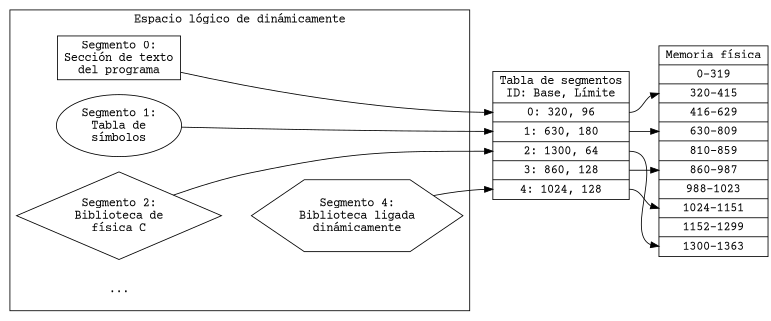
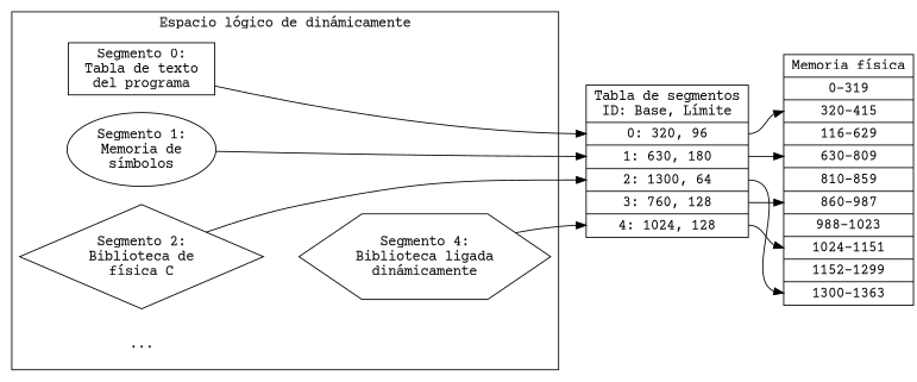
  digraph {
    fontname="Courier Prime"
    rankdir=LR
    node [fontname="Courier Prime" shape=record]
    edge [fontname="Courier Prime" headport=0]
-   n1 [label="Segmento 0:\nSección de texto\ndel programa" shape=box]
-   n2 [label="Segmento 1:\nTabla de\nsímbolos" shape=ellipse]
+   n1 [label="Segmento 0:\nTabla de texto\ndel programa" shape=box]
+   n2 [label="Segmento 1:\nMemoria de\nsímbolos" shape=ellipse]
    n3 [label="Segmento 2:\nBiblioteca de\nfísica C" shape=diamond]
    n4 [label="Segmento 4:\nBiblioteca ligada\ndinámicamente" shape=hexagon]
    n5 [label="..." shape=plaintext]
-   n6 [label="Tabla de segmentos\nID: Base, Límite|<0>0: 320, 96|<1>1: 630, 180|<2>2: 1300, 64|<3>3: 860, 128|<4>4: 1024, 128"]
-   n7 [label="Memoria física|0-319|<0>320-415|416-629|<1>630-809|810-859|<3>860-987|988-1023|<4>1024-1151|1152-1299|<2>1300-1363"]
+   n6 [label="Tabla de segmentos\nID: Base, Límite|<0>0: 320, 96|<1>1: 630, 180|<2>2: 1300, 64|<3>3: 760, 128|<4>4: 1024, 128"]
+   n7 [label="Memoria física|0-319|<0>320-415|116-629|<1>630-809|810-859|<3>860-987|988-1023|<4>1024-1151|1152-1299|<2>1300-1363"]
    subgraph cluster_1 {
      label="Espacio lógico de dinámicamente"
      n1
      n2
      n3
      n4
      n5
    }
    n1 -> n6
    n2 -> n6 [headport=1]
    n3 -> n4 [style=invis headport=""]
    n3 -> n6 [headport=2]
    n4 -> n6 [headport=4]
    n6 -> n7 [tailport=0]
    n6 -> n7 [headport=1 tailport=1]
    n6 -> n7 [headport=2 tailport=2]
    n6 -> n7 [headport=3 tailport=3]
    n6 -> n7 [headport=4 tailport=4]
  }
